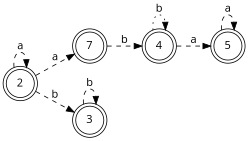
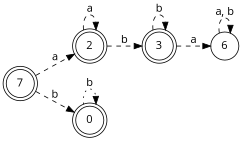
  digraph {
    fontname="Open Sans"
    rankdir=LR
    node [fontname="Open Sans" shape=doublecircle]
    edge [fontname="Open Sans" style=dashed]
    n1 [label=7]
    2
-   4
+   4 [label=0]
    3
-   5
-   2 -> n1 [label=a]
+   6 [shape=circle]
+   n1 -> 2 [label=a]
    n1 -> 4 [label=b]
    2 -> 2 [label=a]
    2 -> 3 [label=b]
    4 -> 4 [label=b style=dotted]
-   4 -> 5 [label=a]
    3 -> 3 [label=b]
-   5 -> 5 [label=a]
+   3 -> 6 [label=a]
+   6 -> 6 [label="a, b"]
  }
